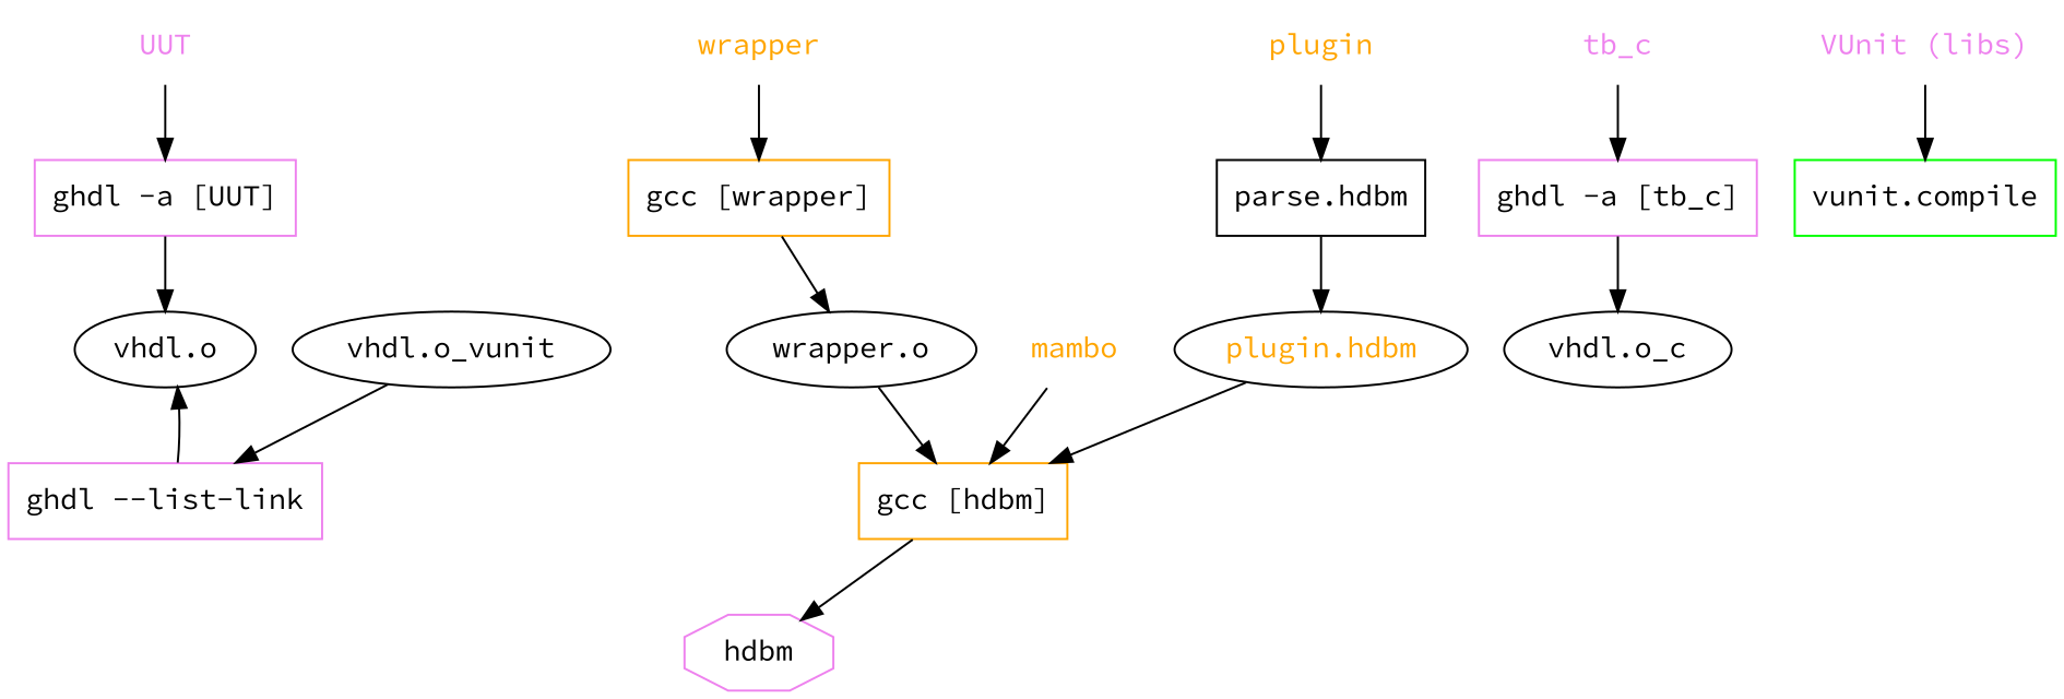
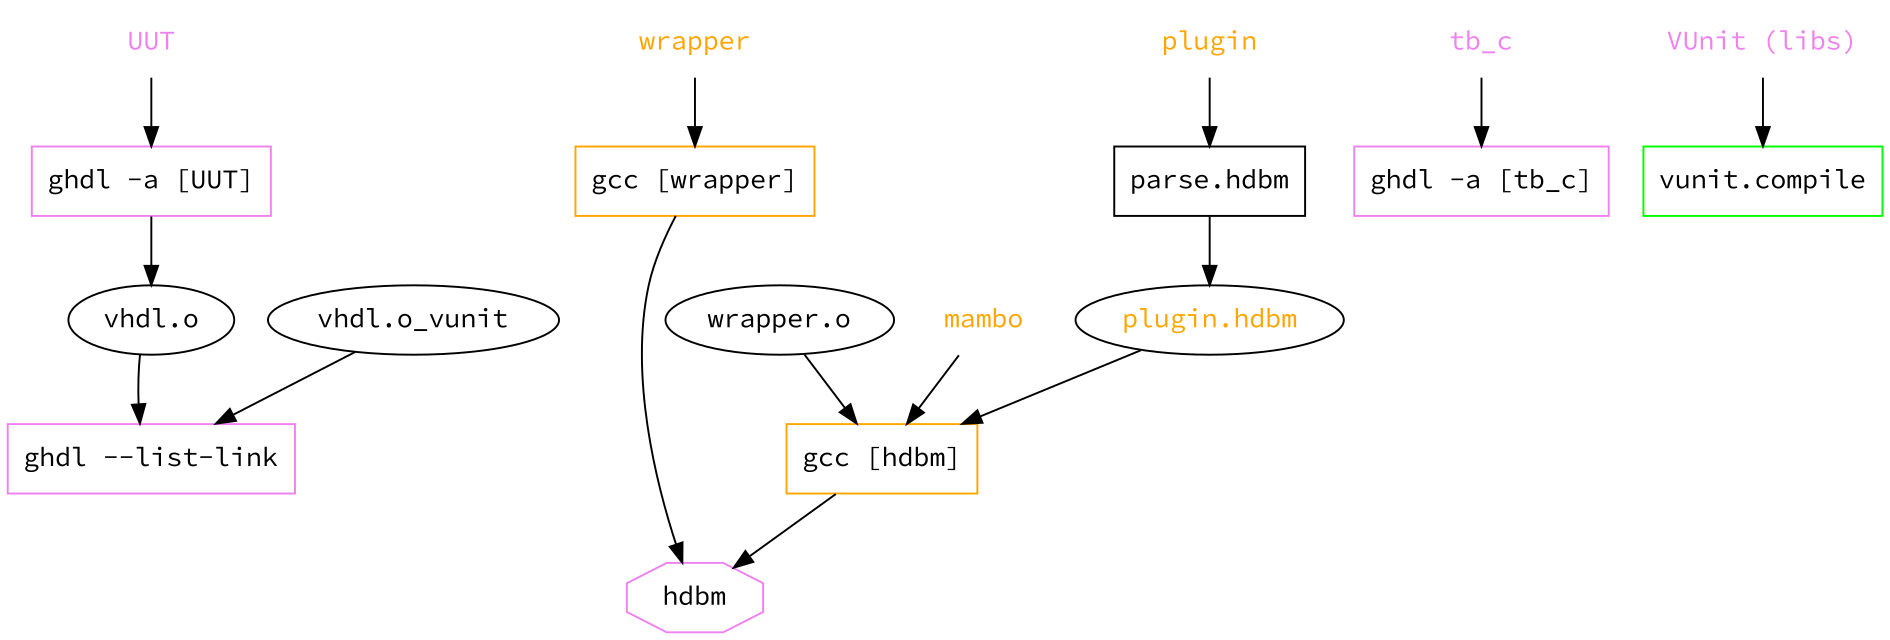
  strict digraph {
    fontname="Source Code Pro"
    node [fontname="Source Code Pro" shape=box]
    edge [fontname="Source Code Pro"]
    UUT [fontcolor=violet shape=plaintext]
    "ghdl -a [UUT]" [color=violet]
    "vhdl.o" [shape=""]
    "ghdl --list-link" [color=violet]
    wrapper [fontcolor=orange shape=plaintext]
    "gcc [wrapper]" [color=orange]
    "wrapper.o" [shape=""]
    "gcc [hdbm]" [color=orange]
    hdbm [color=violet shape=octagon]
    tb_c [fontcolor=violet shape=plaintext]
    "ghdl -a [tb_c]" [color=violet]
-   "vhdl.o_c" [shape=""]
    "VUnit (libs)" [fontcolor=violet shape=plaintext]
    "vunit.compile" [color=green]
    "vhdl.o_vunit" [shape=""]
    mambo [fontcolor=orange shape=plaintext]
    plugin [fontcolor=orange shape=plaintext]
    "parse.hdbm"
    "plugin.hdbm" [fontcolor=orange shape=""]
    UUT -> "ghdl -a [UUT]"
    "ghdl -a [UUT]" -> "vhdl.o"
-   "ghdl --list-link" -> "vhdl.o"
+   "vhdl.o" -> "ghdl --list-link"
    wrapper -> "gcc [wrapper]"
-   "gcc [wrapper]" -> "wrapper.o"
+   "gcc [wrapper]" -> hdbm
    "wrapper.o" -> "gcc [hdbm]"
    "gcc [hdbm]" -> hdbm
    tb_c -> "ghdl -a [tb_c]"
-   "ghdl -a [tb_c]" -> "vhdl.o_c"
    "VUnit (libs)" -> "vunit.compile"
    "vhdl.o_vunit" -> "ghdl --list-link"
    mambo -> "gcc [hdbm]"
    plugin -> "parse.hdbm"
    "parse.hdbm" -> "plugin.hdbm"
    "plugin.hdbm" -> "gcc [hdbm]"
  }
